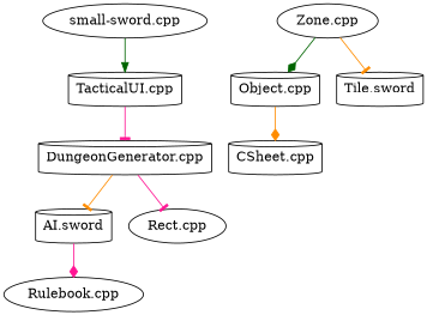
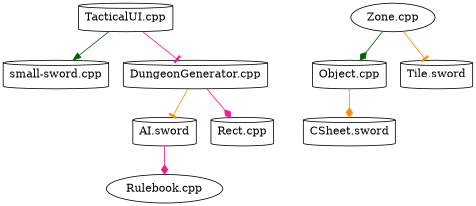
  digraph {
    node [shape=cylinder]
    edge [arrowhead=diamond color=deeppink]
-   n1 [label="small-sword.cpp" shape=ellipse]
+   n1 [label="small-sword.cpp"]
    n2 [label="TacticalUI.cpp"]
    n3 [label="DungeonGenerator.cpp"]
    n4 [label="AI.sword"]
-   n5 [label="Rect.cpp" shape=ellipse]
+   n5 [label="Rect.cpp"]
    n6 [label="Rulebook.cpp" shape=ellipse]
    n7 [label="Zone.cpp" shape=ellipse]
    n8 [label="Object.cpp"]
    n9 [label="Tile.sword"]
-   n10 [label="CSheet.cpp"]
-   n1 -> n2 [arrowhead=normal color=darkgreen]
+   n10 [label="CSheet.sword"]
+   n2 -> n1 [arrowhead=normal color=darkgreen]
    n2 -> n3 [arrowhead=tee]
    n3 -> n4 [arrowhead=tee color=darkorange]
-   n3 -> n5 [arrowhead=tee]
+   n3 -> n5
    n4 -> n6
    n7 -> n8 [color=darkgreen]
    n7 -> n9 [arrowhead=tee color=darkorange]
    n8 -> n10 [color=darkorange]
  }
